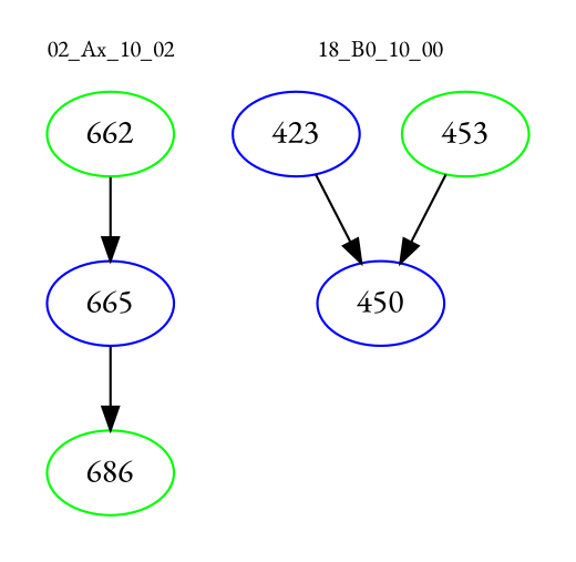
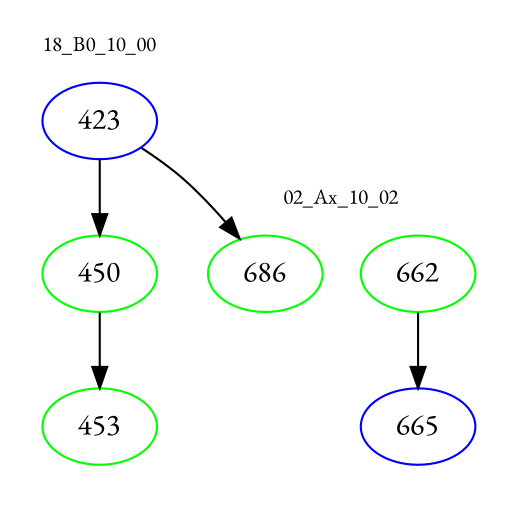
  digraph {
    fontname="EB Garamond"
    node [color=green fontname="EB Garamond"]
    edge [color=black fontname="EB Garamond"]
    n1 [label=662]
    n2 [color=blue label=665]
    n3 [label=686]
    n4 [label=453]
-   n5 [color=blue label=450]
+   n5 [label=450]
    n6 [color=blue label=423]
    subgraph cluster_1 {
      color=white
      fontsize=10
      label="02_Ax_10_02"
      n1
      n2
      n3
    }
    subgraph cluster_2 {
      color=white
      fontsize=10
      label="18_B0_10_00"
      n4
      n5
      n6
    }
    n1 -> n2
-   n2 -> n3
-   n4 -> n5
+   n6 -> n3
+   n5 -> n4
    n6 -> n5
  }
